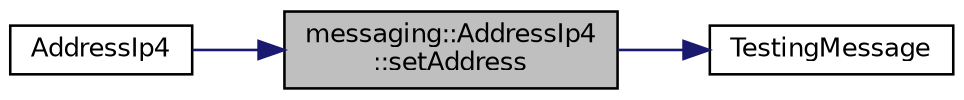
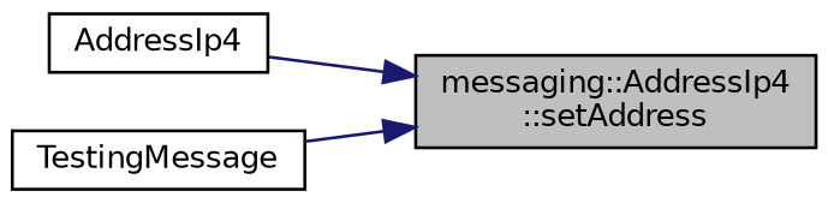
  digraph {
    rankdir=RL
    node [color=black fillcolor=white fontname=Helvetica fontsize=10 shape=record style=filled]
    edge [color=midnightblue dir=back fontname=Helvetica fontsize=10 labelfontname=Helvetica labelfontsize=10 style=solid]
    n1 [fillcolor=grey75 fontcolor=black height=0.2 label="messaging::AddressIp4\l::setAddress" width=0.4]
    n2 [height=0.2 label=AddressIp4 width=0.4]
    n3 [height=0.2 label=TestingMessage width=0.4]
    n1 -> n2
-   n3 -> n1
+   n1 -> n3
  }
